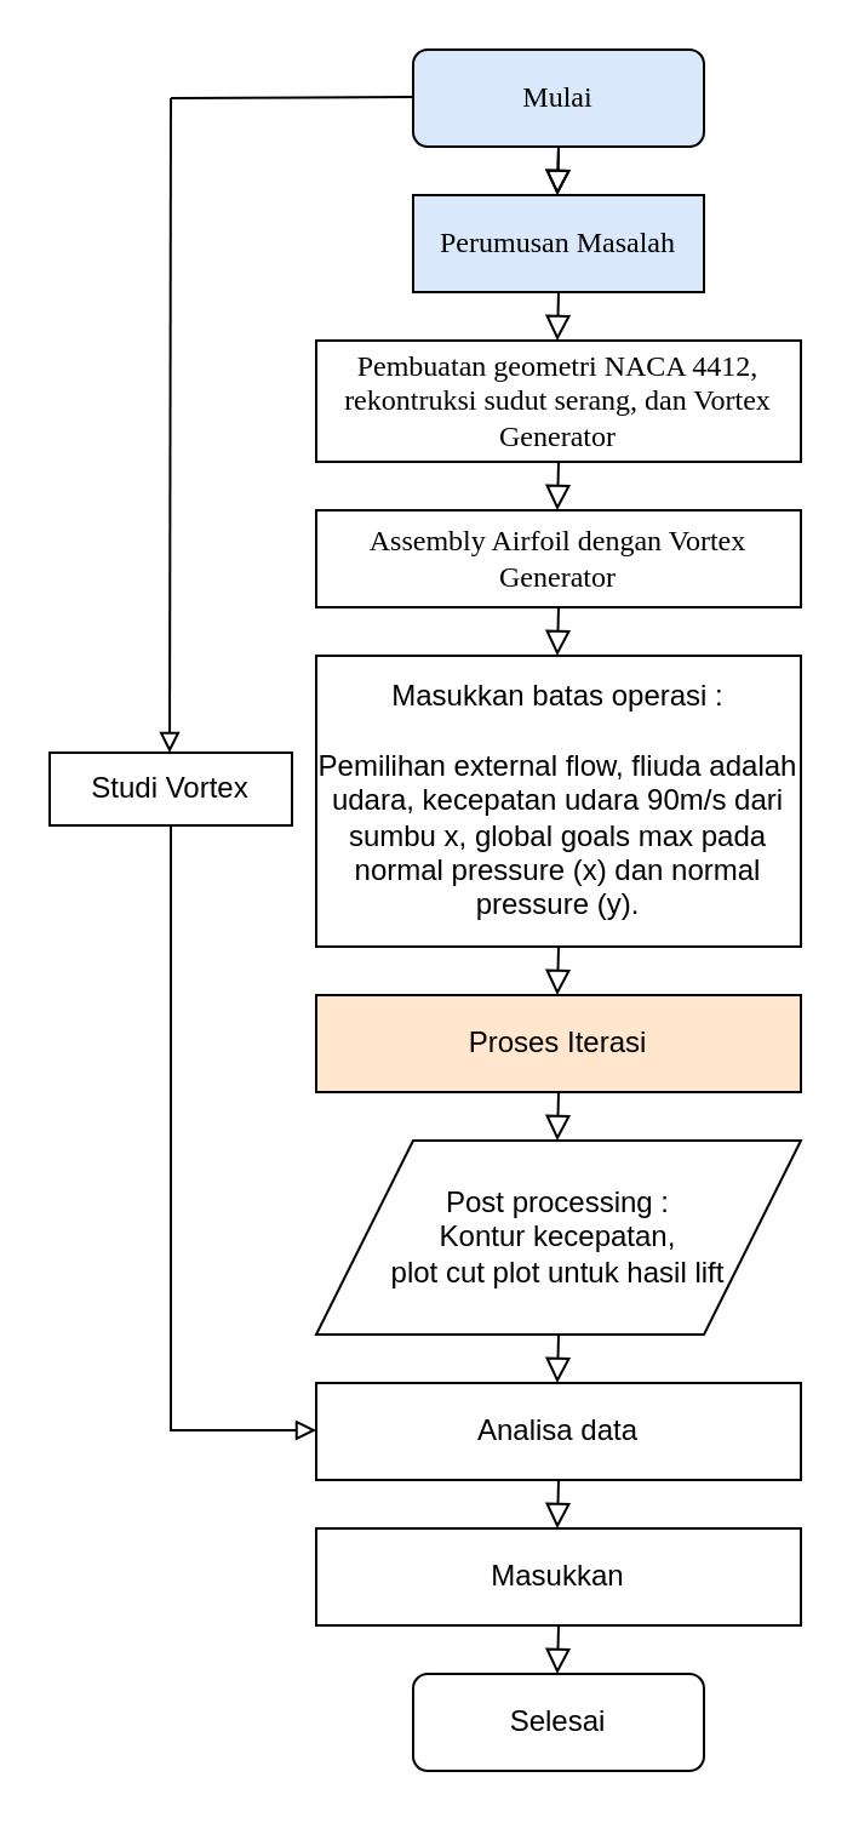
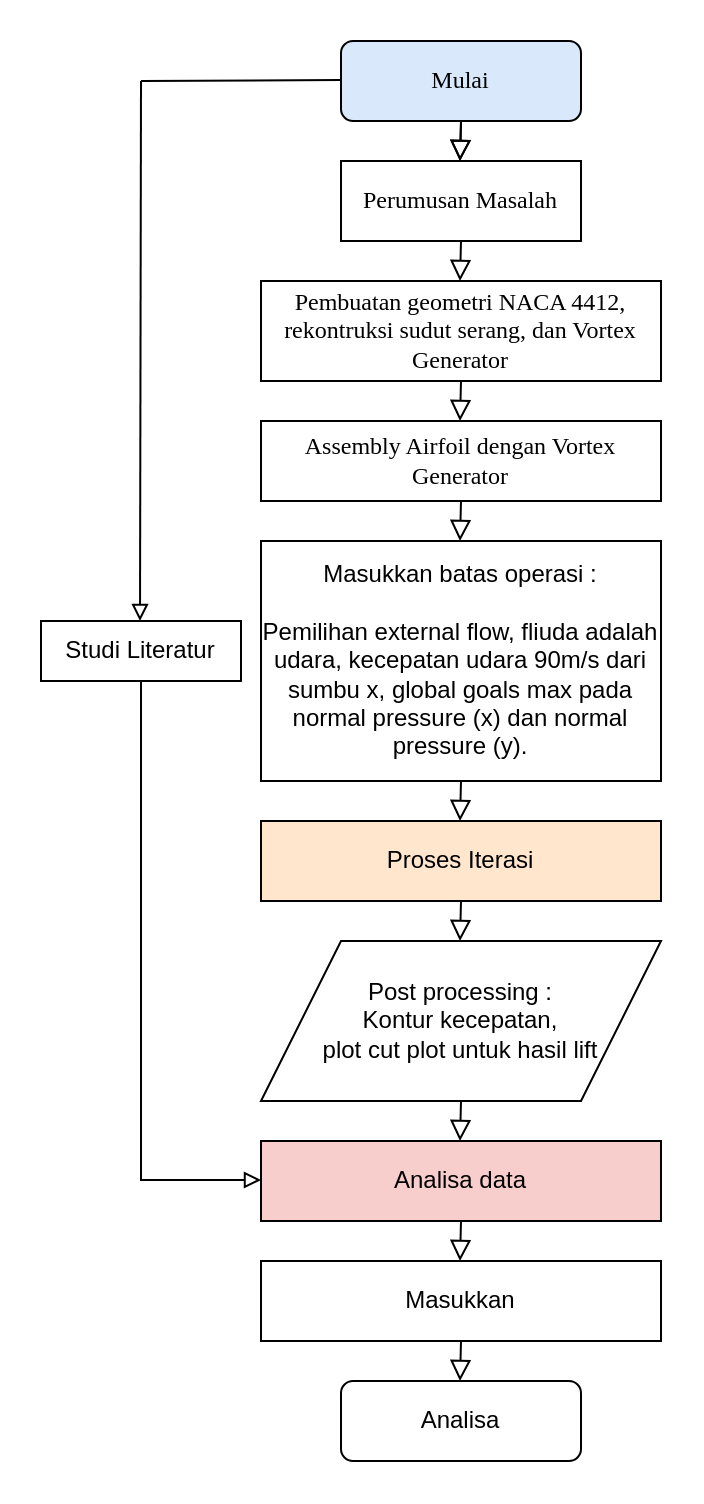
  <mxCell id="0" />
  <mxCell id="1" parent="0" />
  <mxCell id="2" value="&lt;font face=&quot;Times New Roman&quot;&gt;Mulai&lt;/font&gt;" style="rounded=1;whiteSpace=wrap;html=1;fontSize=12;glass=0;strokeWidth=1;shadow=0;fillColor=#dae8fc;" parent="1" vertex="1"><mxGeometry x="170" y="20" width="120" height="40" as="geometry" /></mxCell>
  <mxCell id="3" value="" style="rounded=0;html=1;jettySize=auto;orthogonalLoop=1;fontSize=11;endArrow=block;endFill=0;endSize=8;strokeWidth=1;shadow=0;labelBackgroundColor=none;edgeStyle=orthogonalEdgeStyle;" parent="1" edge="1"><mxGeometry relative="1" as="geometry"><mxPoint x="230" y="60" as="sourcePoint" /><mxPoint x="229.5" y="80" as="targetPoint" /></mxGeometry></mxCell>
- <mxCell id="4" value="&lt;font face=&quot;Times New Roman&quot;&gt;Perumusan Masalah&lt;/font&gt;" style="rounded=0;whiteSpace=wrap;html=1;fillColor=#dae8fc;" parent="1" vertex="1"><mxGeometry x="170" y="80" width="120" height="40" as="geometry" /></mxCell>
+ <mxCell id="4" value="&lt;font face=&quot;Times New Roman&quot;&gt;Perumusan Masalah&lt;/font&gt;" style="rounded=0;whiteSpace=wrap;html=1;" parent="1" vertex="1"><mxGeometry x="170" y="80" width="120" height="40" as="geometry" /></mxCell>
  <mxCell id="5" value="&lt;font face=&quot;Times New Roman&quot;&gt;Pembuatan geometri NACA 4412, rekontruksi sudut serang, dan Vortex Generator&lt;/font&gt;" style="rounded=0;whiteSpace=wrap;html=1;" parent="1" vertex="1"><mxGeometry x="130" y="140" width="200" height="50" as="geometry" /></mxCell>
  <mxCell id="6" value="&lt;font face=&quot;Times New Roman&quot;&gt;Assembly Airfoil dengan Vortex Generator&lt;/font&gt;" style="rounded=0;whiteSpace=wrap;html=1;" parent="1" vertex="1"><mxGeometry x="130" y="210" width="200" height="40" as="geometry" /></mxCell>
  <mxCell id="7" value="" style="rounded=0;html=1;jettySize=auto;orthogonalLoop=1;fontSize=11;endArrow=block;endFill=0;endSize=8;strokeWidth=1;shadow=0;labelBackgroundColor=none;edgeStyle=orthogonalEdgeStyle;" parent="1" edge="1"><mxGeometry relative="1" as="geometry"><mxPoint x="230" y="60" as="sourcePoint" /><mxPoint x="229.5" y="80" as="targetPoint" /></mxGeometry></mxCell>
  <mxCell id="8" value="" style="rounded=0;html=1;jettySize=auto;orthogonalLoop=1;fontSize=11;endArrow=block;endFill=0;endSize=8;strokeWidth=1;shadow=0;labelBackgroundColor=none;edgeStyle=orthogonalEdgeStyle;" parent="1" edge="1"><mxGeometry relative="1" as="geometry"><mxPoint x="230" y="670" as="sourcePoint" /><mxPoint x="229.5" y="690" as="targetPoint" /></mxGeometry></mxCell>
  <mxCell id="9" value="" style="rounded=0;html=1;jettySize=auto;orthogonalLoop=1;fontSize=11;endArrow=block;endFill=0;endSize=8;strokeWidth=1;shadow=0;labelBackgroundColor=none;edgeStyle=orthogonalEdgeStyle;" parent="1" edge="1"><mxGeometry relative="1" as="geometry"><mxPoint x="230" y="120" as="sourcePoint" /><mxPoint x="229.5" y="140" as="targetPoint" /></mxGeometry></mxCell>
  <mxCell id="10" value="" style="rounded=0;html=1;jettySize=auto;orthogonalLoop=1;fontSize=11;endArrow=block;endFill=0;endSize=8;strokeWidth=1;shadow=0;labelBackgroundColor=none;edgeStyle=orthogonalEdgeStyle;" parent="1" edge="1"><mxGeometry relative="1" as="geometry"><mxPoint x="230" y="190" as="sourcePoint" /><mxPoint x="229.5" y="210" as="targetPoint" /></mxGeometry></mxCell>
  <mxCell id="11" value="&lt;div&gt;Masukkan batas operasi :&lt;/div&gt;&lt;div&gt;&lt;br&gt;&lt;/div&gt;&lt;div&gt;Pemilihan external flow, fliuda adalah udara, kecepatan udara 90m/s dari sumbu x, global goals max pada normal pressure (x) dan normal pressure (y).&lt;br&gt;&lt;/div&gt;" style="rounded=0;whiteSpace=wrap;html=1;" parent="1" vertex="1"><mxGeometry x="130" y="270" width="200" height="120" as="geometry" /></mxCell>
  <mxCell id="12" value="" style="rounded=0;html=1;jettySize=auto;orthogonalLoop=1;fontSize=11;endArrow=block;endFill=0;endSize=8;strokeWidth=1;shadow=0;labelBackgroundColor=none;edgeStyle=orthogonalEdgeStyle;" parent="1" edge="1"><mxGeometry relative="1" as="geometry"><mxPoint x="230" y="250" as="sourcePoint" /><mxPoint x="229.5" y="270" as="targetPoint" /></mxGeometry></mxCell>
  <mxCell id="13" value="" style="rounded=0;html=1;jettySize=auto;orthogonalLoop=1;fontSize=11;endArrow=block;endFill=0;endSize=8;strokeWidth=1;shadow=0;labelBackgroundColor=none;edgeStyle=orthogonalEdgeStyle;" edge="1" parent="1"><mxGeometry relative="1" as="geometry"><mxPoint x="230" y="390" as="sourcePoint" /><mxPoint x="229.5" y="410" as="targetPoint" /></mxGeometry></mxCell>
  <mxCell id="14" value="Proses Iterasi" style="rounded=0;whiteSpace=wrap;html=1;fillColor=#ffe6cc;" vertex="1" parent="1"><mxGeometry x="130" y="410" width="200" height="40" as="geometry" /></mxCell>
  <mxCell id="15" value="" style="rounded=0;html=1;jettySize=auto;orthogonalLoop=1;fontSize=11;endArrow=block;endFill=0;endSize=8;strokeWidth=1;shadow=0;labelBackgroundColor=none;edgeStyle=orthogonalEdgeStyle;" edge="1" parent="1"><mxGeometry relative="1" as="geometry"><mxPoint x="230" y="450" as="sourcePoint" /><mxPoint x="229.5" y="470" as="targetPoint" /></mxGeometry></mxCell>
  <mxCell id="16" value="&lt;div&gt;Post processing :&lt;/div&gt;&lt;div&gt;Kontur kecepatan,&lt;/div&gt;&lt;div&gt; plot cut plot untuk hasil lift&lt;br&gt;&lt;/div&gt;" style="shape=parallelogram;perimeter=parallelogramPerimeter;whiteSpace=wrap;html=1;" vertex="1" parent="1"><mxGeometry x="130" y="470" width="200" height="80" as="geometry" /></mxCell>
  <mxCell id="17" value="" style="rounded=0;html=1;jettySize=auto;orthogonalLoop=1;fontSize=11;endArrow=block;endFill=0;endSize=8;strokeWidth=1;shadow=0;labelBackgroundColor=none;edgeStyle=orthogonalEdgeStyle;" edge="1" parent="1"><mxGeometry relative="1" as="geometry"><mxPoint x="230" y="550" as="sourcePoint" /><mxPoint x="229.5" y="570" as="targetPoint" /></mxGeometry></mxCell>
- <mxCell id="18" value="Analisa data" style="rounded=0;whiteSpace=wrap;html=1;" vertex="1" parent="1"><mxGeometry x="130" y="570" width="200" height="40" as="geometry" /></mxCell>
+ <mxCell id="18" value="Analisa data" style="rounded=0;whiteSpace=wrap;html=1;fillColor=#f8cecc;" vertex="1" parent="1"><mxGeometry x="130" y="570" width="200" height="40" as="geometry" /></mxCell>
  <mxCell id="19" value="" style="rounded=0;html=1;jettySize=auto;orthogonalLoop=1;fontSize=11;endArrow=block;endFill=0;endSize=8;strokeWidth=1;shadow=0;labelBackgroundColor=none;edgeStyle=orthogonalEdgeStyle;" edge="1" parent="1"><mxGeometry relative="1" as="geometry"><mxPoint x="230" y="610" as="sourcePoint" /><mxPoint x="229.5" y="630" as="targetPoint" /></mxGeometry></mxCell>
  <mxCell id="20" value="Masukkan" style="rounded=0;whiteSpace=wrap;html=1;" vertex="1" parent="1"><mxGeometry x="130" y="630" width="200" height="40" as="geometry" /></mxCell>
- <mxCell id="21" value="Selesai" style="rounded=1;whiteSpace=wrap;html=1;" vertex="1" parent="1"><mxGeometry x="170" y="690" width="120" height="40" as="geometry" /></mxCell>
+ <mxCell id="21" value="Analisa" style="rounded=1;whiteSpace=wrap;html=1;" vertex="1" parent="1"><mxGeometry x="170" y="690" width="120" height="40" as="geometry" /></mxCell>
  <mxCell id="22" value="" style="endArrow=block;html=1;endFill=0;" edge="1" parent="1"><mxGeometry width="50" height="50" relative="1" as="geometry"><mxPoint x="70" y="589.5" as="sourcePoint" /><mxPoint x="130" y="589.5" as="targetPoint" /></mxGeometry></mxCell>
  <mxCell id="23" value="" style="endArrow=none;html=1;" edge="1" parent="1"><mxGeometry width="50" height="50" relative="1" as="geometry"><mxPoint x="70" y="40" as="sourcePoint" /><mxPoint x="170" y="39.5" as="targetPoint" /></mxGeometry></mxCell>
- <mxCell id="24" value="Studi Vortex" style="rounded=0;whiteSpace=wrap;html=1;" vertex="1" parent="1"><mxGeometry x="20" y="310" width="100" height="30" as="geometry" /></mxCell>
+ <mxCell id="24" value="Studi Literatur" style="rounded=0;whiteSpace=wrap;html=1;" vertex="1" parent="1"><mxGeometry x="20" y="310" width="100" height="30" as="geometry" /></mxCell>
  <mxCell id="25" value="" style="endArrow=none;html=1;" edge="1" parent="1" target="24"><mxGeometry width="50" height="50" relative="1" as="geometry"><mxPoint x="70" y="590" as="sourcePoint" /><mxPoint x="70" y="40" as="targetPoint" /></mxGeometry></mxCell>
  <mxCell id="26" value="" style="endArrow=block;html=1;endFill=0;" edge="1" parent="1"><mxGeometry width="50" height="50" relative="1" as="geometry"><mxPoint x="70" y="40" as="sourcePoint" /><mxPoint x="69.5" y="310" as="targetPoint" /></mxGeometry></mxCell>
